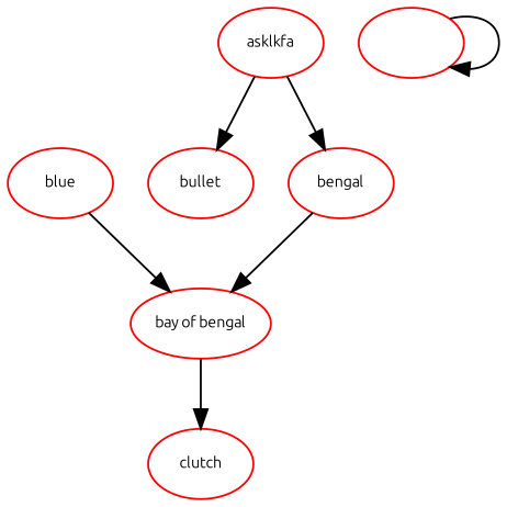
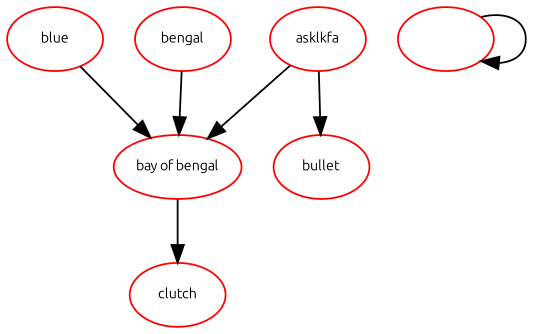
  digraph {
    fontname=Ubuntu
    node [color=red fillcolor=yellow fontname=Ubuntu fontsize=8]
    edge [fontname=Ubuntu fontsize=8]
    n1 [label="bay of bengal"]
    n2 [label=clutch]
    n3 [label=blue]
    n4 [label=asklkfa]
    n5 [label=bullet]
    ""
    n7 [label=bengal]
    n1 -> n2
    n3 -> n1
-   n4 -> n7
+   n4 -> n1
    n4 -> n5
    "" -> ""
    n7 -> n1
  }
